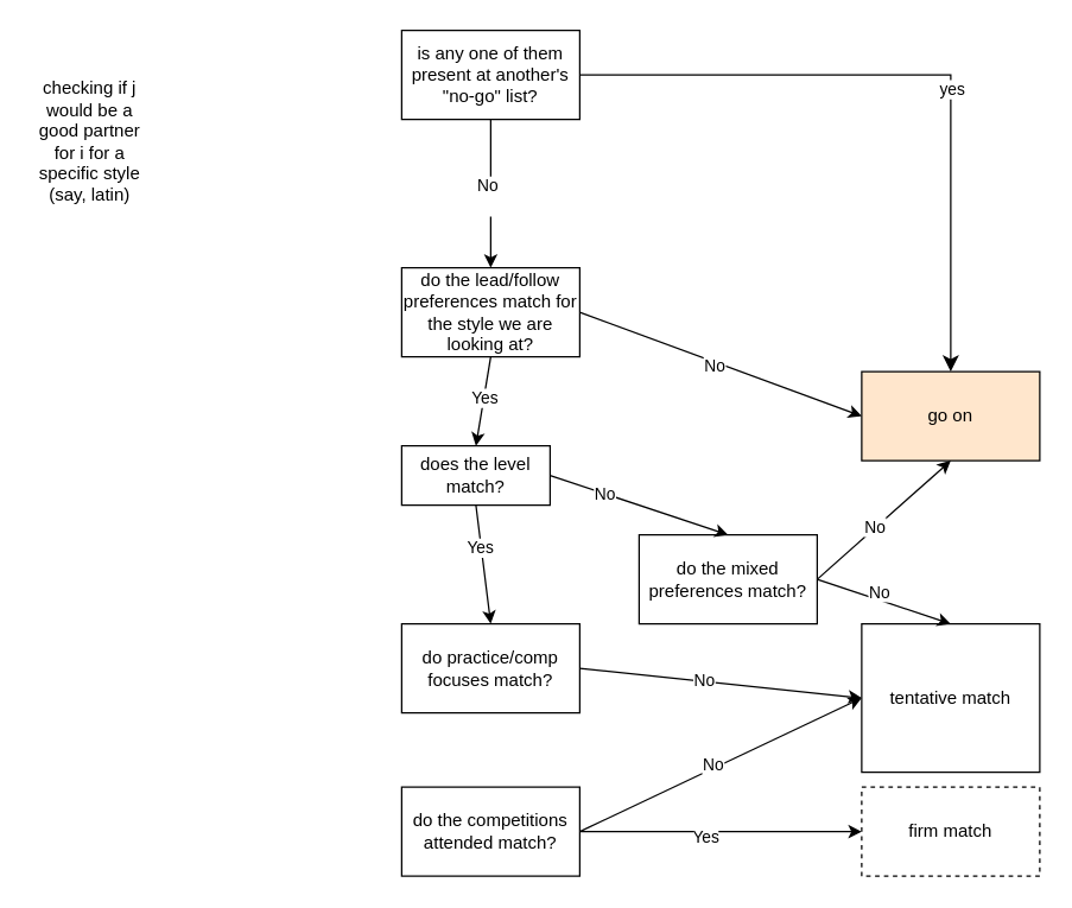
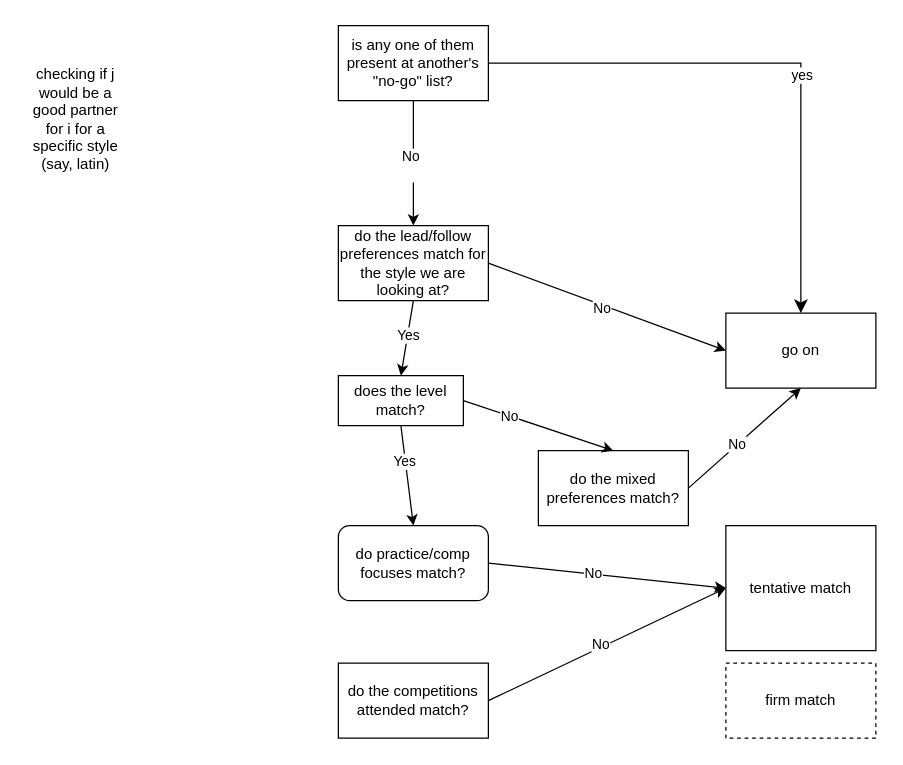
  <mxCell id="0" />
  <mxCell id="1" parent="0" />
  <mxCell id="2" value="is any one of them present at another's &quot;no-go&quot; list?" style="rounded=0;whiteSpace=wrap;html=1;" vertex="1" parent="1"><mxGeometry x="270" y="20" width="120" height="60" as="geometry" /></mxCell>
  <mxCell id="3" value="checking if j would be a good partner for i for a specific style (say, latin)" style="text;html=1;align=center;verticalAlign=middle;whiteSpace=wrap;rounded=0;" vertex="1" parent="1"><mxGeometry x="20" y="80" width="80" height="30" as="geometry" /></mxCell>
  <mxCell id="4" value="" style="endArrow=classic;html=1;rounded=0;exitX=0.5;exitY=1;exitDx=0;exitDy=0;entryX=0.5;entryY=0;entryDx=0;entryDy=0;" edge="1" parent="1" source="2" target="9"><mxGeometry width="50" height="50" relative="1" as="geometry"><mxPoint x="360" y="260" as="sourcePoint" /><mxPoint x="330" y="220" as="targetPoint" /></mxGeometry></mxCell>
  <mxCell id="5" value="No&lt;div&gt;&lt;br&gt;&lt;/div&gt;" style="edgeLabel;html=1;align=center;verticalAlign=middle;resizable=0;points=[];" vertex="1" connectable="0" parent="4"><mxGeometry x="0.026" y="-3" relative="1" as="geometry"><mxPoint as="offset" /></mxGeometry></mxCell>
  <mxCell id="6" value="" style="edgeStyle=segmentEdgeStyle;endArrow=classic;html=1;curved=0;rounded=0;endSize=8;startSize=8;entryX=0.5;entryY=0;entryDx=0;entryDy=0;" edge="1" parent="1" target="8"><mxGeometry width="50" height="50" relative="1" as="geometry"><mxPoint x="390" y="50" as="sourcePoint" /><mxPoint x="640" y="380" as="targetPoint" /></mxGeometry></mxCell>
  <mxCell id="7" value="yes" style="edgeLabel;html=1;align=center;verticalAlign=middle;resizable=0;points=[];" vertex="1" connectable="0" parent="6"><mxGeometry x="0.147" relative="1" as="geometry"><mxPoint y="1" as="offset" /></mxGeometry></mxCell>
- <mxCell id="8" value="go on" style="rounded=0;whiteSpace=wrap;html=1;fillColor=#ffe6cc;" vertex="1" parent="1"><mxGeometry x="580" y="250" width="120" height="60" as="geometry" /></mxCell>
+ <mxCell id="8" value="go on" style="rounded=0;whiteSpace=wrap;html=1;" vertex="1" parent="1"><mxGeometry x="580" y="250" width="120" height="60" as="geometry" /></mxCell>
  <mxCell id="9" value="do the lead/follow preferences match for the style we are looking at?" style="rounded=0;whiteSpace=wrap;html=1;" vertex="1" parent="1"><mxGeometry x="270" y="180" width="120" height="60" as="geometry" /></mxCell>
  <mxCell id="10" value="does the level match?" style="rounded=0;whiteSpace=wrap;html=1;" vertex="1" parent="1"><mxGeometry x="270" y="300" width="100" height="40" as="geometry" /></mxCell>
  <mxCell id="11" value="do the mixed preferences match?" style="rounded=0;whiteSpace=wrap;html=1;" vertex="1" parent="1"><mxGeometry x="430" y="360" width="120" height="60" as="geometry" /></mxCell>
- <mxCell id="12" value="do practice/comp focuses match?" style="rounded=0;whiteSpace=wrap;html=1;" vertex="1" parent="1"><mxGeometry x="270" y="420" width="120" height="60" as="geometry" /></mxCell>
+ <mxCell id="12" value="do practice/comp focuses match?" style="whiteSpace=wrap;html=1;rounded=1;" vertex="1" parent="1"><mxGeometry x="270" y="420" width="120" height="60" as="geometry" /></mxCell>
  <mxCell id="13" value="do the competitions attended match?" style="rounded=0;whiteSpace=wrap;html=1;" vertex="1" parent="1"><mxGeometry x="270" y="530" width="120" height="60" as="geometry" /></mxCell>
  <mxCell id="14" value="firm match" style="rounded=0;whiteSpace=wrap;html=1;dashed=1;" vertex="1" parent="1"><mxGeometry x="580" y="530" width="120" height="60" as="geometry" /></mxCell>
  <mxCell id="15" value="tentative match" style="rounded=0;whiteSpace=wrap;html=1;" vertex="1" parent="1"><mxGeometry x="580" y="420" width="120" height="100" as="geometry" /></mxCell>
  <mxCell id="16" value="" style="endArrow=classic;html=1;rounded=0;entryX=0;entryY=0.5;entryDx=0;entryDy=0;" edge="1" parent="1" target="8"><mxGeometry width="50" height="50" relative="1" as="geometry"><mxPoint x="390" y="210" as="sourcePoint" /><mxPoint x="440" y="160" as="targetPoint" /></mxGeometry></mxCell>
  <mxCell id="17" value="No" style="edgeLabel;html=1;align=center;verticalAlign=middle;resizable=0;points=[];" vertex="1" connectable="0" parent="16"><mxGeometry x="-0.043" y="-2" relative="1" as="geometry"><mxPoint as="offset" /></mxGeometry></mxCell>
  <mxCell id="18" value="" style="endArrow=classic;html=1;rounded=0;exitX=0.5;exitY=1;exitDx=0;exitDy=0;entryX=0.5;entryY=0;entryDx=0;entryDy=0;" edge="1" parent="1" source="9" target="10"><mxGeometry width="50" height="50" relative="1" as="geometry"><mxPoint x="330" y="280" as="sourcePoint" /><mxPoint x="380" y="230" as="targetPoint" /></mxGeometry></mxCell>
  <mxCell id="19" value="Yes" style="edgeLabel;html=1;align=center;verticalAlign=middle;resizable=0;points=[];" vertex="1" connectable="0" parent="18"><mxGeometry x="-0.085" relative="1" as="geometry"><mxPoint as="offset" /></mxGeometry></mxCell>
  <mxCell id="20" value="" style="endArrow=classic;html=1;rounded=0;exitX=0.5;exitY=1;exitDx=0;exitDy=0;entryX=0.5;entryY=0;entryDx=0;entryDy=0;" edge="1" parent="1" source="10" target="12"><mxGeometry width="50" height="50" relative="1" as="geometry"><mxPoint x="320" y="430" as="sourcePoint" /><mxPoint x="370" y="380" as="targetPoint" /></mxGeometry></mxCell>
  <mxCell id="21" value="Yes" style="edgeLabel;html=1;align=center;verticalAlign=middle;resizable=0;points=[];" vertex="1" connectable="0" parent="20"><mxGeometry x="-0.27" y="-1" relative="1" as="geometry"><mxPoint as="offset" /></mxGeometry></mxCell>
- <mxCell id="22" value="" style="endArrow=classic;html=1;rounded=0;exitX=1;exitY=0.5;exitDx=0;exitDy=0;entryX=0;entryY=0.5;entryDx=0;entryDy=0;" edge="1" parent="1" source="13" target="14"><mxGeometry width="50" height="50" relative="1" as="geometry"><mxPoint x="430" y="580" as="sourcePoint" /><mxPoint x="480" y="530" as="targetPoint" /></mxGeometry></mxCell>
- <mxCell id="23" value="Yes" style="edgeLabel;html=1;align=center;verticalAlign=middle;resizable=0;points=[];" vertex="1" connectable="0" parent="22"><mxGeometry x="-0.119" y="-3" relative="1" as="geometry"><mxPoint as="offset" /></mxGeometry></mxCell>
  <mxCell id="24" value="" style="endArrow=classic;html=1;rounded=0;exitX=1;exitY=0.5;exitDx=0;exitDy=0;entryX=0;entryY=0.5;entryDx=0;entryDy=0;" edge="1" parent="1" source="12" target="15"><mxGeometry width="50" height="50" relative="1" as="geometry"><mxPoint x="440" y="500" as="sourcePoint" /><mxPoint x="490" y="450" as="targetPoint" /></mxGeometry></mxCell>
  <mxCell id="25" value="No" style="edgeLabel;html=1;align=center;verticalAlign=middle;resizable=0;points=[];" vertex="1" connectable="0" parent="24"><mxGeometry x="-0.119" y="1" relative="1" as="geometry"><mxPoint as="offset" /></mxGeometry></mxCell>
  <mxCell id="26" value="" style="endArrow=classic;html=1;rounded=0;entryX=0;entryY=0.5;entryDx=0;entryDy=0;" edge="1" parent="1" target="15"><mxGeometry width="50" height="50" relative="1" as="geometry"><mxPoint x="390" y="560" as="sourcePoint" /><mxPoint x="440" y="510" as="targetPoint" /></mxGeometry></mxCell>
  <mxCell id="27" value="No" style="edgeLabel;html=1;align=center;verticalAlign=middle;resizable=0;points=[];" vertex="1" connectable="0" parent="26"><mxGeometry x="-0.047" y="3" relative="1" as="geometry"><mxPoint as="offset" /></mxGeometry></mxCell>
  <mxCell id="28" value="" style="endArrow=classic;html=1;rounded=0;exitX=1;exitY=0.5;exitDx=0;exitDy=0;entryX=0.5;entryY=0;entryDx=0;entryDy=0;" edge="1" parent="1" source="10" target="11"><mxGeometry width="50" height="50" relative="1" as="geometry"><mxPoint x="410" y="330" as="sourcePoint" /><mxPoint x="460" y="280" as="targetPoint" /></mxGeometry></mxCell>
  <mxCell id="29" value="No" style="edgeLabel;html=1;align=center;verticalAlign=middle;resizable=0;points=[];" vertex="1" connectable="0" parent="28"><mxGeometry x="-0.396" y="1" relative="1" as="geometry"><mxPoint y="1" as="offset" /></mxGeometry></mxCell>
- <mxCell id="30" value="" style="endArrow=classic;html=1;rounded=0;exitX=1;exitY=0.5;exitDx=0;exitDy=0;entryX=0.5;entryY=0;entryDx=0;entryDy=0;" edge="1" parent="1" source="11" target="15"><mxGeometry width="50" height="50" relative="1" as="geometry"><mxPoint x="550" y="400" as="sourcePoint" /><mxPoint x="600" y="350" as="targetPoint" /></mxGeometry></mxCell>
- <mxCell id="31" value="No" style="edgeLabel;html=1;align=center;verticalAlign=middle;resizable=0;points=[];" vertex="1" connectable="0" parent="30"><mxGeometry x="-0.114" y="5" relative="1" as="geometry"><mxPoint as="offset" /></mxGeometry></mxCell>
  <mxCell id="32" value="" style="endArrow=classic;html=1;rounded=0;entryX=0.5;entryY=1;entryDx=0;entryDy=0;" edge="1" parent="1" target="8"><mxGeometry width="50" height="50" relative="1" as="geometry"><mxPoint x="550" y="390" as="sourcePoint" /><mxPoint x="600" y="340" as="targetPoint" /></mxGeometry></mxCell>
  <mxCell id="33" value="No" style="edgeLabel;html=1;align=center;verticalAlign=middle;resizable=0;points=[];" vertex="1" connectable="0" parent="32"><mxGeometry x="-0.117" y="1" relative="1" as="geometry"><mxPoint as="offset" /></mxGeometry></mxCell>
